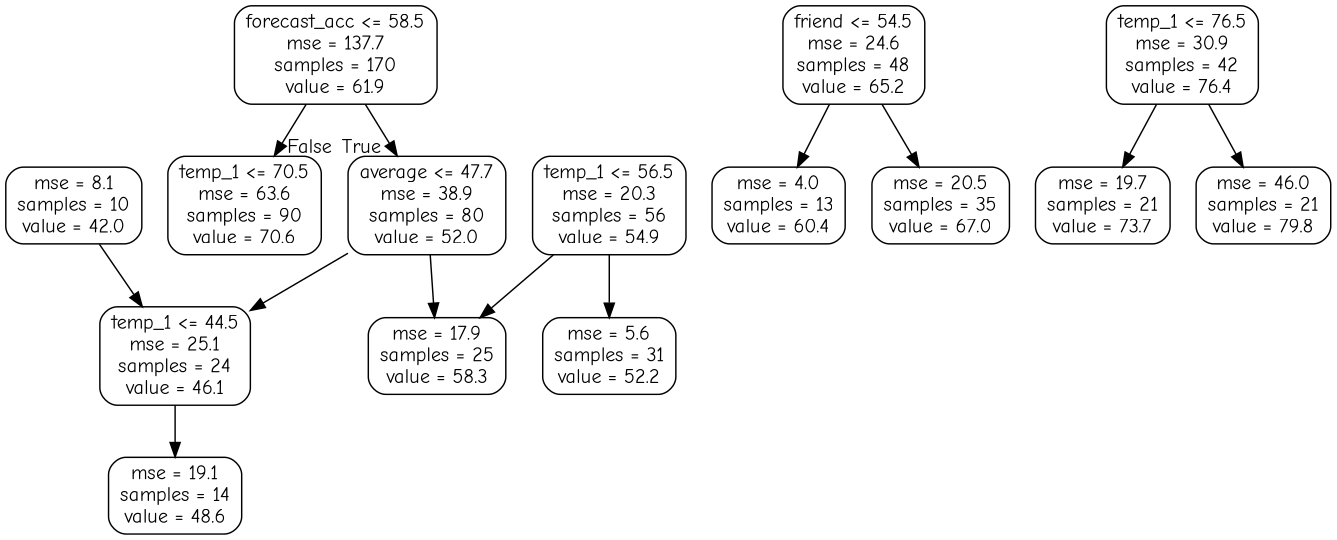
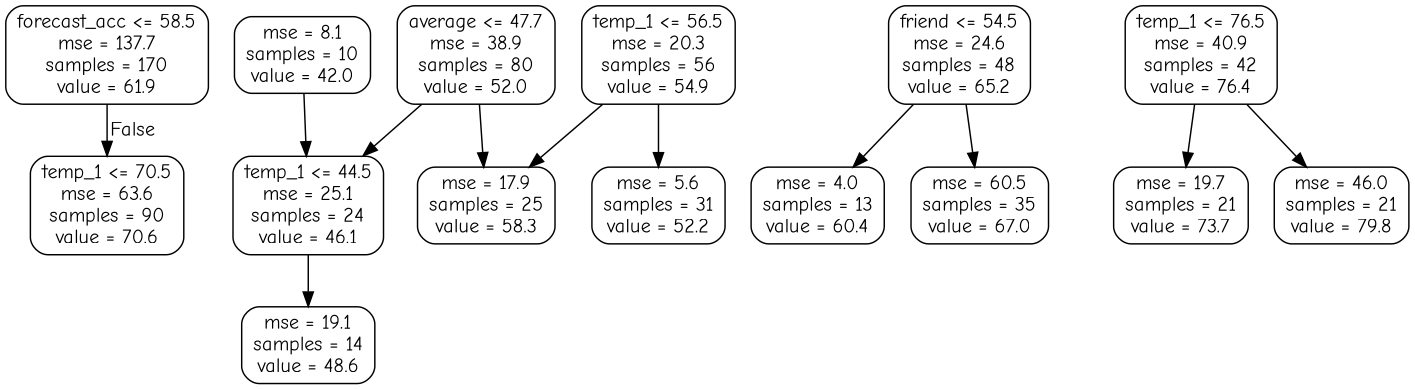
  digraph {
    fontname="Comic Neue"
    node [color=black fontname="Comic Neue" shape=box style=rounded]
    edge [fontname="Comic Neue"]
    n1 [label="forecast_acc <= 58.5\nmse = 137.7\nsamples = 170\nvalue = 61.9"]
    n2 [label="average <= 47.7\nmse = 38.9\nsamples = 80\nvalue = 52.0"]
    n3 [label="temp_1 <= 70.5\nmse = 63.6\nsamples = 90\nvalue = 70.6"]
    n4 [label="temp_1 <= 44.5\nmse = 25.1\nsamples = 24\nvalue = 46.1"]
    n5 [label="mse = 17.9\nsamples = 25\nvalue = 58.3"]
    n6 [label="mse = 19.1\nsamples = 14\nvalue = 48.6"]
    n7 [label="temp_1 <= 56.5\nmse = 20.3\nsamples = 56\nvalue = 54.9"]
    n8 [label="mse = 5.6\nsamples = 31\nvalue = 52.2"]
    n9 [label="mse = 8.1\nsamples = 10\nvalue = 42.0"]
    n10 [label="friend <= 54.5\nmse = 24.6\nsamples = 48\nvalue = 65.2"]
    n11 [label="mse = 4.0\nsamples = 13\nvalue = 60.4"]
-   n12 [label="mse = 20.5\nsamples = 35\nvalue = 67.0"]
-   n13 [label="temp_1 <= 76.5\nmse = 30.9\nsamples = 42\nvalue = 76.4"]
+   n12 [label="mse = 60.5\nsamples = 35\nvalue = 67.0"]
+   n13 [label="temp_1 <= 76.5\nmse = 40.9\nsamples = 42\nvalue = 76.4"]
    n14 [label="mse = 19.7\nsamples = 21\nvalue = 73.7"]
    n15 [label="mse = 46.0\nsamples = 21\nvalue = 79.8"]
-   n1 -> n2 [headlabel=True labelangle=45 labeldistance=2.5]
    n1 -> n3 [headlabel=False labelangle=-45 labeldistance=2.5]
    n2 -> n4
    n2 -> n5
    n4 -> n6
    n7 -> n5
    n7 -> n8
    n9 -> n4
    n10 -> n11
    n10 -> n12
    n13 -> n14
    n13 -> n15
  }
